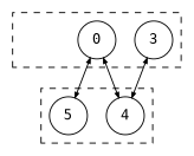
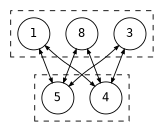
  digraph {
    node [fontname=monospace shape=circle]
    edge [arrowsize=0.5 dir=both]
-   n1 [label=0]
+   n1 [label=8]
+   n2 [label=1]
    n3 [label=3]
    n4 [label=4]
    n5 [label=5]
    subgraph cluster_1 {
      style=dashed
      n1
+     n2
      n3
    }
    subgraph cluster_2 {
      style=dashed
      n4
      n5
    }
    n1 -> n4
    n1 -> n5
+   n2 -> n4
+   n2 -> n5
    n3 -> n4
+   n3 -> n5
  }
